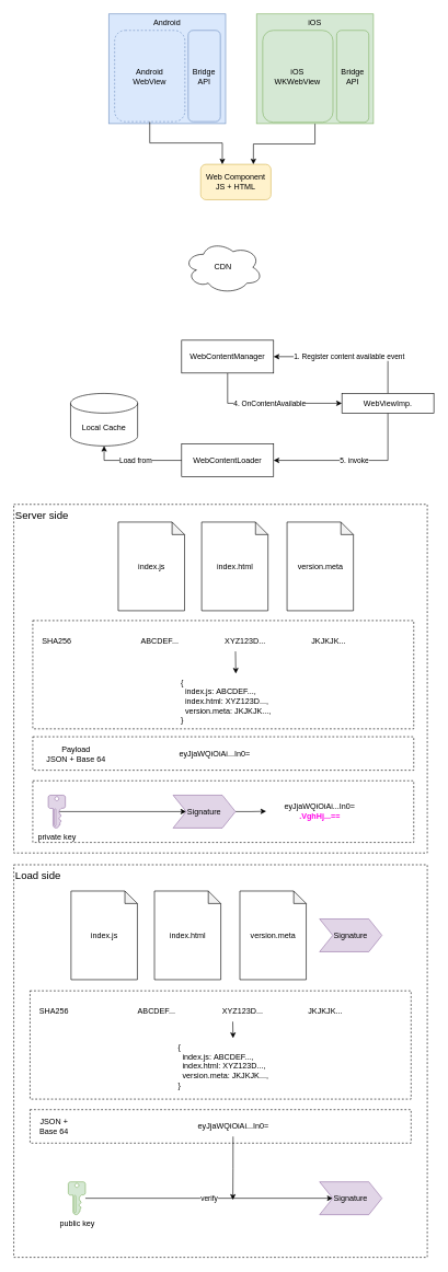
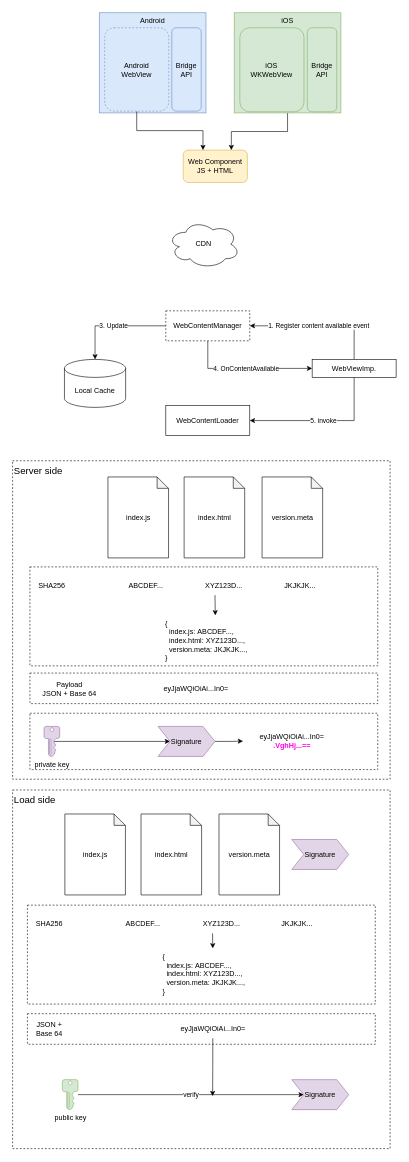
  <mxCell id="0" />
  <mxCell id="1" parent="0" />
  <mxCell id="2" value="" style="rounded=0;whiteSpace=wrap;html=1;dashed=1;" vertex="1" parent="1"><mxGeometry x="45.25" y="1777" width="580" height="94" as="geometry" /></mxCell>
  <mxCell id="3" value="Server side" style="rounded=0;whiteSpace=wrap;html=1;dashed=1;align=left;verticalAlign=top;fontSize=16;" vertex="1" parent="1"><mxGeometry x="20.5" y="767" width="629.5" height="531" as="geometry" /></mxCell>
  <mxCell id="4" value="" style="rounded=0;whiteSpace=wrap;html=1;dashed=1;" vertex="1" parent="1"><mxGeometry x="49.41" y="1188" width="580" height="94" as="geometry" /></mxCell>
  <mxCell id="5" value="" style="rounded=0;whiteSpace=wrap;html=1;dashed=1;" vertex="1" parent="1"><mxGeometry x="49.41" y="1121" width="580" height="51" as="geometry" /></mxCell>
  <mxCell id="6" value="" style="rounded=0;whiteSpace=wrap;html=1;dashed=1;" vertex="1" parent="1"><mxGeometry x="49.41" y="944" width="580" height="165" as="geometry" /></mxCell>
  <mxCell id="7" value="Android" style="rounded=0;whiteSpace=wrap;html=1;verticalAlign=top;fillColor=#dae8fc;strokeColor=#6c8ebf;" vertex="1" parent="1"><mxGeometry x="165" y="20" width="178" height="167" as="geometry" /></mxCell>
  <mxCell id="8" value="Web Component&lt;div&gt;JS + HTML&lt;/div&gt;" style="rounded=1;whiteSpace=wrap;html=1;fillColor=#fff2cc;strokeColor=#d6b656;" vertex="1" parent="1"><mxGeometry x="305" y="249" width="107" height="54" as="geometry" /></mxCell>
  <mxCell id="9" style="edgeStyle=orthogonalEdgeStyle;rounded=0;orthogonalLoop=1;jettySize=auto;html=1;entryX=0.75;entryY=0;entryDx=0;entryDy=0;" edge="1" parent="1" source="10" target="8"><mxGeometry relative="1" as="geometry" /></mxCell>
  <mxCell id="10" value="iOS" style="rounded=0;whiteSpace=wrap;html=1;verticalAlign=top;fillColor=#d5e8d4;strokeColor=#82b366;" vertex="1" parent="1"><mxGeometry x="390" y="20" width="178" height="167" as="geometry" /></mxCell>
  <mxCell id="11" style="edgeStyle=orthogonalEdgeStyle;rounded=0;orthogonalLoop=1;jettySize=auto;html=1;exitX=0.5;exitY=1;exitDx=0;exitDy=0;entryX=0.308;entryY=0;entryDx=0;entryDy=0;entryPerimeter=0;" edge="1" parent="1" source="12" target="8"><mxGeometry relative="1" as="geometry" /></mxCell>
  <mxCell id="12" value="Android&lt;div&gt;WebView&lt;/div&gt;" style="rounded=1;whiteSpace=wrap;html=1;fillColor=#dae8fc;strokeColor=#6c8ebf;dashed=1;" vertex="1" parent="1"><mxGeometry x="174" y="45" width="107" height="139" as="geometry" /></mxCell>
  <mxCell id="13" value="iOS&lt;div&gt;WKWebView&lt;br&gt;&lt;/div&gt;" style="rounded=1;whiteSpace=wrap;html=1;fillColor=#d5e8d4;strokeColor=#82b366;" vertex="1" parent="1"><mxGeometry x="399.41" y="45" width="107" height="140" as="geometry" /></mxCell>
  <mxCell id="14" value="Bridge API" style="rounded=1;whiteSpace=wrap;html=1;fillColor=#dae8fc;strokeColor=#6c8ebf;" vertex="1" parent="1"><mxGeometry x="286" y="45" width="49" height="139" as="geometry" /></mxCell>
  <mxCell id="15" value="Bridge API" style="rounded=1;whiteSpace=wrap;html=1;fillColor=#d5e8d4;strokeColor=#82b366;" vertex="1" parent="1"><mxGeometry x="512" y="45" width="49" height="140" as="geometry" /></mxCell>
  <mxCell id="16" value="4. OnContentAvailable" style="edgeStyle=orthogonalEdgeStyle;rounded=0;orthogonalLoop=1;jettySize=auto;html=1;exitX=0.5;exitY=1;exitDx=0;exitDy=0;entryX=0;entryY=0.5;entryDx=0;entryDy=0;" edge="1" parent="1" source="17" target="21"><mxGeometry relative="1" as="geometry" /></mxCell>
- <mxCell id="17" value="WebContentManager" style="html=1;whiteSpace=wrap;" vertex="1" parent="1"><mxGeometry x="276" y="517" width="140" height="50" as="geometry" /></mxCell>
+ <mxCell id="17" value="WebContentManager" style="html=1;whiteSpace=wrap;dashed=1;" vertex="1" parent="1"><mxGeometry x="276" y="517" width="140" height="50" as="geometry" /></mxCell>
  <mxCell id="18" value="WebContentLoader" style="html=1;whiteSpace=wrap;" vertex="1" parent="1"><mxGeometry x="276" y="675" width="140" height="50" as="geometry" /></mxCell>
  <mxCell id="19" value="1. Register content available event" style="edgeStyle=orthogonalEdgeStyle;rounded=0;orthogonalLoop=1;jettySize=auto;html=1;exitX=0.5;exitY=0;exitDx=0;exitDy=0;entryX=1;entryY=0.5;entryDx=0;entryDy=0;" edge="1" parent="1" source="21" target="17"><mxGeometry relative="1" as="geometry" /></mxCell>
  <mxCell id="20" value="5. invoke" style="edgeStyle=orthogonalEdgeStyle;rounded=0;orthogonalLoop=1;jettySize=auto;html=1;exitX=0.5;exitY=1;exitDx=0;exitDy=0;entryX=1;entryY=0.5;entryDx=0;entryDy=0;" edge="1" parent="1" source="21" target="18"><mxGeometry relative="1" as="geometry" /></mxCell>
  <mxCell id="21" value="WebViewImp." style="html=1;whiteSpace=wrap;" vertex="1" parent="1"><mxGeometry x="520" y="598" width="140" height="30" as="geometry" /></mxCell>
  <mxCell id="22" value="Local Cache" style="shape=cylinder3;whiteSpace=wrap;html=1;boundedLbl=1;backgroundOutline=1;size=15;" vertex="1" parent="1"><mxGeometry x="107" y="598" width="102" height="80" as="geometry" /></mxCell>
  <mxCell id="23" value="CDN" style="ellipse;shape=cloud;whiteSpace=wrap;html=1;" vertex="1" parent="1"><mxGeometry x="279.41" y="366" width="120" height="80" as="geometry" /></mxCell>
- <mxCell id="25" value="Load from" style="edgeStyle=orthogonalEdgeStyle;rounded=0;orthogonalLoop=1;jettySize=auto;html=1;exitX=0;exitY=0.5;exitDx=0;exitDy=0;entryX=0.5;entryY=1;entryDx=0;entryDy=0;entryPerimeter=0;" edge="1" parent="1" source="18" target="22"><mxGeometry relative="1" as="geometry" /></mxCell>
+ <mxCell id="24" value="3. Update" style="edgeStyle=orthogonalEdgeStyle;rounded=0;orthogonalLoop=1;jettySize=auto;html=1;exitX=0;exitY=0.5;exitDx=0;exitDy=0;entryX=0.5;entryY=0;entryDx=0;entryDy=0;entryPerimeter=0;" edge="1" parent="1" source="17" target="22"><mxGeometry relative="1" as="geometry" /></mxCell>
  <mxCell id="26" value="index.js" style="shape=note;whiteSpace=wrap;html=1;backgroundOutline=1;darkOpacity=0.05;size=19;" vertex="1" parent="1"><mxGeometry x="179.5" y="794" width="101" height="135" as="geometry" /></mxCell>
  <mxCell id="27" value="index.html" style="shape=note;whiteSpace=wrap;html=1;backgroundOutline=1;darkOpacity=0.05;size=19;" vertex="1" parent="1"><mxGeometry x="306.5" y="794" width="101" height="135" as="geometry" /></mxCell>
  <mxCell id="28" value="version.meta" style="shape=note;whiteSpace=wrap;html=1;backgroundOutline=1;darkOpacity=0.05;size=19;" vertex="1" parent="1"><mxGeometry x="436.5" y="794" width="101" height="135" as="geometry" /></mxCell>
  <mxCell id="29" style="edgeStyle=orthogonalEdgeStyle;rounded=0;orthogonalLoop=1;jettySize=auto;html=1;exitX=0.64;exitY=0.5;exitDx=0;exitDy=0;exitPerimeter=0;entryX=0;entryY=0.5;entryDx=0;entryDy=0;" edge="1" parent="1" source="30" target="40"><mxGeometry relative="1" as="geometry" /></mxCell>
  <mxCell id="30" value="private key" style="sketch=0;aspect=fixed;pointerEvents=1;shadow=0;dashed=0;html=1;strokeColor=#9673a6;labelPosition=center;verticalLabelPosition=bottom;verticalAlign=top;align=center;fillColor=#e1d5e7;shape=mxgraph.mscae.enterprise.key_permissions" vertex="1" parent="1"><mxGeometry x="73" y="1210" width="26" height="50" as="geometry" /></mxCell>
  <mxCell id="31" value="SHA256" style="text;html=1;align=center;verticalAlign=middle;whiteSpace=wrap;rounded=0;" vertex="1" parent="1"><mxGeometry x="56" y="961" width="60" height="30" as="geometry" /></mxCell>
  <mxCell id="32" value="ABCDEF..." style="text;html=1;align=center;verticalAlign=middle;whiteSpace=wrap;rounded=0;" vertex="1" parent="1"><mxGeometry x="212.5" y="961" width="60" height="30" as="geometry" /></mxCell>
  <mxCell id="33" value="XYZ123D..." style="text;html=1;align=center;verticalAlign=middle;whiteSpace=wrap;rounded=0;" vertex="1" parent="1"><mxGeometry x="343" y="961" width="60" height="30" as="geometry" /></mxCell>
  <mxCell id="34" value="JKJKJK..." style="text;html=1;align=center;verticalAlign=middle;whiteSpace=wrap;rounded=0;" vertex="1" parent="1"><mxGeometry x="469.5" y="961" width="60" height="30" as="geometry" /></mxCell>
  <mxCell id="35" value="{&lt;div&gt;&amp;nbsp; index.js:&amp;nbsp;&lt;span style=&quot;text-align: center;&quot;&gt;ABCDEF...&lt;/span&gt;,&lt;/div&gt;&lt;div&gt;&amp;nbsp;&amp;nbsp;&lt;span style=&quot;text-align: center;&quot;&gt;index.html&lt;/span&gt;:&amp;nbsp;&lt;span style=&quot;text-align: center;&quot;&gt;XYZ123D...&lt;/span&gt;,&lt;/div&gt;&lt;div&gt;&amp;nbsp;&amp;nbsp;&lt;span style=&quot;text-align: center;&quot;&gt;version.meta&lt;/span&gt;:&amp;nbsp;&lt;span style=&quot;text-align: center;&quot;&gt;JKJKJK...&lt;/span&gt;,&lt;br&gt;&lt;div&gt;}&lt;/div&gt;&lt;/div&gt;" style="text;html=1;align=left;verticalAlign=middle;whiteSpace=wrap;rounded=0;" vertex="1" parent="1"><mxGeometry x="273.25" y="1024.75" width="170.5" height="85.25" as="geometry" /></mxCell>
  <mxCell id="36" value="Payload&lt;div&gt;JSON + Base 64&lt;/div&gt;" style="text;html=1;align=center;verticalAlign=middle;whiteSpace=wrap;rounded=0;" vertex="1" parent="1"><mxGeometry x="56" y="1132" width="119" height="30" as="geometry" /></mxCell>
  <mxCell id="37" value="" style="endArrow=classic;html=1;rounded=0;exitX=0.25;exitY=1;exitDx=0;exitDy=0;entryX=0.5;entryY=0;entryDx=0;entryDy=0;" edge="1" parent="1" source="33" target="35"><mxGeometry width="50" height="50" relative="1" as="geometry"><mxPoint x="483" y="1064" as="sourcePoint" /><mxPoint x="533" y="1014" as="targetPoint" /></mxGeometry></mxCell>
  <mxCell id="38" value="eyJjaWQiOiAi...In0=" style="text;html=1;align=center;verticalAlign=middle;whiteSpace=wrap;rounded=0;" vertex="1" parent="1"><mxGeometry x="245" y="1132" width="163.25" height="30" as="geometry" /></mxCell>
  <mxCell id="39" style="edgeStyle=orthogonalEdgeStyle;rounded=0;orthogonalLoop=1;jettySize=auto;html=1;exitX=1;exitY=0.5;exitDx=0;exitDy=0;" edge="1" parent="1" source="40" target="60"><mxGeometry relative="1" as="geometry" /></mxCell>
  <mxCell id="40" value="Signature" style="shape=step;perimeter=stepPerimeter;whiteSpace=wrap;html=1;fixedSize=1;fillColor=#e1d5e7;strokeColor=#9673a6;" vertex="1" parent="1"><mxGeometry x="263" y="1210" width="95" height="50" as="geometry" /></mxCell>
  <mxCell id="41" value="Load side" style="rounded=0;whiteSpace=wrap;html=1;dashed=1;align=left;verticalAlign=top;fontSize=16;" vertex="1" parent="1"><mxGeometry x="20.5" y="1316" width="629.5" height="598" as="geometry" /></mxCell>
  <mxCell id="42" value="version.meta" style="shape=note;whiteSpace=wrap;html=1;backgroundOutline=1;darkOpacity=0.05;size=19;" vertex="1" parent="1"><mxGeometry x="364.66" y="1356" width="101" height="135" as="geometry" /></mxCell>
  <mxCell id="43" value="index.html" style="shape=note;whiteSpace=wrap;html=1;backgroundOutline=1;darkOpacity=0.05;size=19;" vertex="1" parent="1"><mxGeometry x="234.66" y="1356" width="101" height="135" as="geometry" /></mxCell>
  <mxCell id="44" value="index.js" style="shape=note;whiteSpace=wrap;html=1;backgroundOutline=1;darkOpacity=0.05;size=19;" vertex="1" parent="1"><mxGeometry x="107.66" y="1356" width="101" height="135" as="geometry" /></mxCell>
  <mxCell id="45" value="" style="rounded=0;whiteSpace=wrap;html=1;dashed=1;" vertex="1" parent="1"><mxGeometry x="45.25" y="1508" width="580" height="165" as="geometry" /></mxCell>
  <mxCell id="46" value="SHA256" style="text;html=1;align=center;verticalAlign=middle;whiteSpace=wrap;rounded=0;" vertex="1" parent="1"><mxGeometry x="51.84" y="1525" width="60" height="30" as="geometry" /></mxCell>
  <mxCell id="47" value="ABCDEF..." style="text;html=1;align=center;verticalAlign=middle;whiteSpace=wrap;rounded=0;" vertex="1" parent="1"><mxGeometry x="208.34" y="1525" width="60" height="30" as="geometry" /></mxCell>
  <mxCell id="48" value="XYZ123D..." style="text;html=1;align=center;verticalAlign=middle;whiteSpace=wrap;rounded=0;" vertex="1" parent="1"><mxGeometry x="338.84" y="1525" width="60" height="30" as="geometry" /></mxCell>
  <mxCell id="49" value="JKJKJK..." style="text;html=1;align=center;verticalAlign=middle;whiteSpace=wrap;rounded=0;" vertex="1" parent="1"><mxGeometry x="465.34" y="1525" width="60" height="30" as="geometry" /></mxCell>
  <mxCell id="50" value="{&lt;div&gt;&amp;nbsp; index.js:&amp;nbsp;&lt;span style=&quot;text-align: center;&quot;&gt;ABCDEF...&lt;/span&gt;,&lt;/div&gt;&lt;div&gt;&amp;nbsp;&amp;nbsp;&lt;span style=&quot;text-align: center;&quot;&gt;index.html&lt;/span&gt;:&amp;nbsp;&lt;span style=&quot;text-align: center;&quot;&gt;XYZ123D...&lt;/span&gt;,&lt;/div&gt;&lt;div&gt;&amp;nbsp;&amp;nbsp;&lt;span style=&quot;text-align: center;&quot;&gt;version.meta&lt;/span&gt;:&amp;nbsp;&lt;span style=&quot;text-align: center;&quot;&gt;JKJKJK...&lt;/span&gt;,&lt;br&gt;&lt;div&gt;}&lt;/div&gt;&lt;/div&gt;" style="text;html=1;align=left;verticalAlign=middle;whiteSpace=wrap;rounded=0;" vertex="1" parent="1"><mxGeometry x="269.09" y="1580" width="170.5" height="85.25" as="geometry" /></mxCell>
  <mxCell id="51" value="" style="endArrow=classic;html=1;rounded=0;exitX=0.25;exitY=1;exitDx=0;exitDy=0;entryX=0.5;entryY=0;entryDx=0;entryDy=0;" edge="1" source="48" target="50" parent="1"><mxGeometry width="50" height="50" relative="1" as="geometry"><mxPoint x="478.84" y="1628" as="sourcePoint" /><mxPoint x="528.84" y="1578" as="targetPoint" /></mxGeometry></mxCell>
  <mxCell id="52" value="" style="rounded=0;whiteSpace=wrap;html=1;dashed=1;" vertex="1" parent="1"><mxGeometry x="45.25" y="1689" width="580" height="51" as="geometry" /></mxCell>
  <mxCell id="53" value="JSON + Base 64" style="text;html=1;align=center;verticalAlign=middle;whiteSpace=wrap;rounded=0;" vertex="1" parent="1"><mxGeometry x="51.84" y="1700" width="60" height="30" as="geometry" /></mxCell>
  <mxCell id="54" style="edgeStyle=orthogonalEdgeStyle;rounded=0;orthogonalLoop=1;jettySize=auto;html=1;exitX=0.5;exitY=1;exitDx=0;exitDy=0;" edge="1" parent="1" source="55"><mxGeometry relative="1" as="geometry"><mxPoint x="354" y="1826.4" as="targetPoint" /></mxGeometry></mxCell>
  <mxCell id="55" value="eyJjaWQiOiAi...In0=" style="text;html=1;align=center;verticalAlign=middle;whiteSpace=wrap;rounded=0;" vertex="1" parent="1"><mxGeometry x="304.59" y="1700" width="99.5" height="30" as="geometry" /></mxCell>
  <mxCell id="56" value="Signature" style="shape=step;perimeter=stepPerimeter;whiteSpace=wrap;html=1;fixedSize=1;fillColor=#e1d5e7;strokeColor=#9673a6;" vertex="1" parent="1"><mxGeometry x="486" y="1398.5" width="95" height="50" as="geometry" /></mxCell>
  <mxCell id="57" value="verify" style="edgeStyle=orthogonalEdgeStyle;rounded=0;orthogonalLoop=1;jettySize=auto;html=1;entryX=0;entryY=0.5;entryDx=0;entryDy=0;" edge="1" parent="1" source="58" target="59"><mxGeometry relative="1" as="geometry" /></mxCell>
  <mxCell id="58" value="public key" style="sketch=0;aspect=fixed;pointerEvents=1;shadow=0;dashed=0;html=1;strokeColor=#82b366;labelPosition=center;verticalLabelPosition=bottom;verticalAlign=top;align=center;fillColor=#d5e8d4;shape=mxgraph.mscae.enterprise.key_permissions" vertex="1" parent="1"><mxGeometry x="103.5" y="1799" width="26" height="50" as="geometry" /></mxCell>
  <mxCell id="59" value="Signature" style="shape=step;perimeter=stepPerimeter;whiteSpace=wrap;html=1;fixedSize=1;fillColor=#e1d5e7;strokeColor=#9673a6;" vertex="1" parent="1"><mxGeometry x="486" y="1799" width="95" height="50" as="geometry" /></mxCell>
  <mxCell id="60" value="eyJjaWQiOiAi...In0=&lt;div&gt;&lt;b&gt;&lt;font color=&quot;#ff00e6&quot;&gt;.VghHj...==&lt;/font&gt;&lt;/b&gt;&lt;/div&gt;" style="text;html=1;align=center;verticalAlign=middle;whiteSpace=wrap;rounded=0;" vertex="1" parent="1"><mxGeometry x="404.75" y="1204" width="163.25" height="61" as="geometry" /></mxCell>
